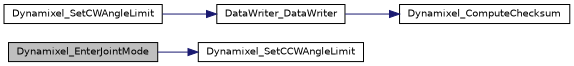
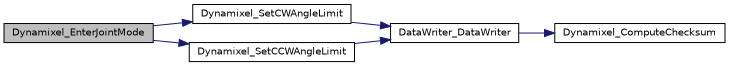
  digraph {
    rankdir=LR
    node [color=black fillcolor=white fontname=Helvetica fontsize=10 shape=record style=filled]
    edge [color=midnightblue fontname=Helvetica fontsize=10 labelfontname=Helvetica labelfontsize=10 style=solid]
    n1 [fillcolor=grey75 fontcolor=black height=0.2 label=Dynamixel_EnterJointMode width=0.4]
    n2 [height=0.2 label=Dynamixel_SetCWAngleLimit width=0.4]
    n3 [height=0.2 label=Dynamixel_SetCCWAngleLimit width=0.4]
    n4 [height=0.2 label=DataWriter_DataWriter width=0.4]
    n5 [height=0.2 label=Dynamixel_ComputeChecksum width=0.4]
+   n1 -> n2
    n1 -> n3
    n2 -> n4
+   n3 -> n4
    n4 -> n5
  }
